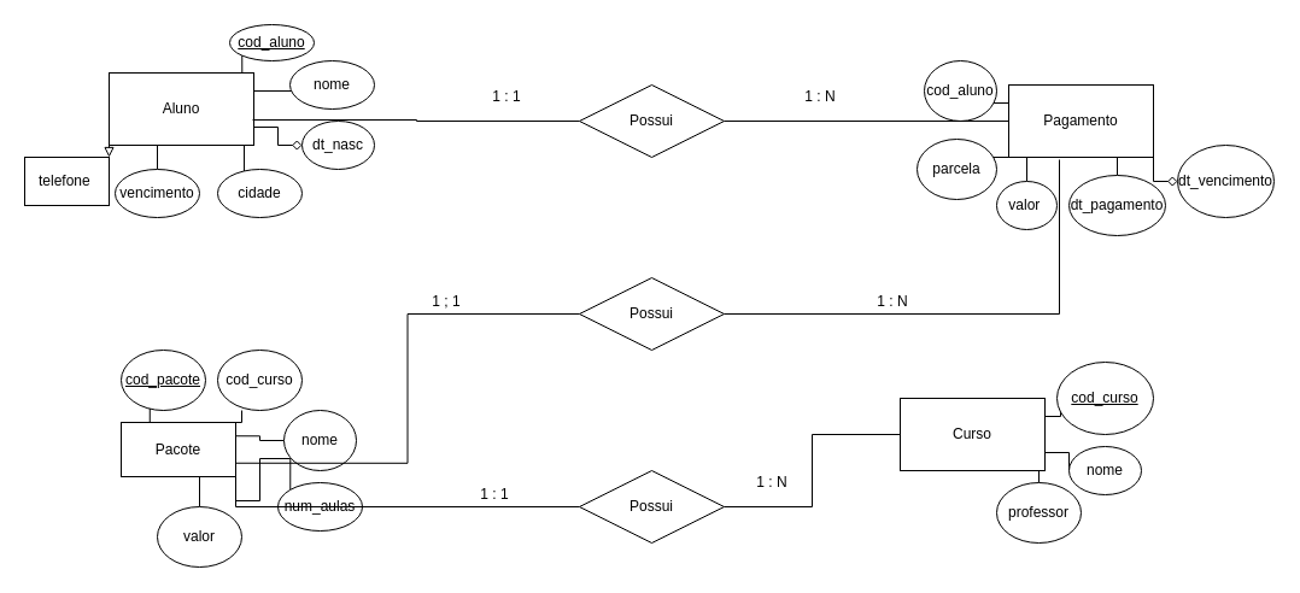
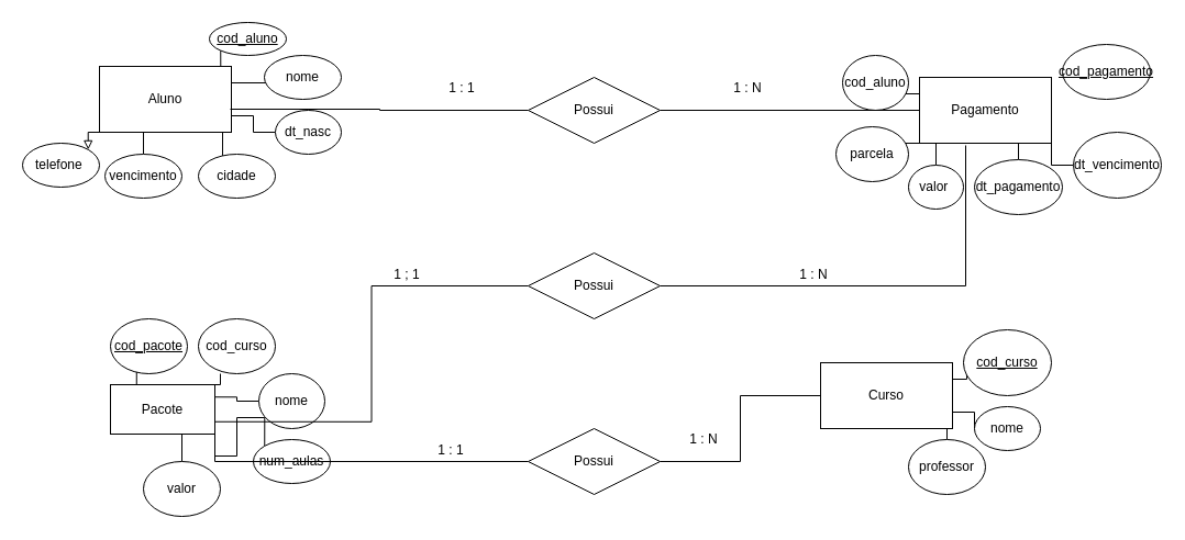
  <mxCell id="0" />
  <mxCell id="1" parent="0" />
  <mxCell id="2" style="edgeStyle=orthogonalEdgeStyle;rounded=0;orthogonalLoop=1;jettySize=auto;html=1;exitX=1;exitY=0;exitDx=0;exitDy=0;entryX=0;entryY=1;entryDx=0;entryDy=0;endArrow=none;endFill=0;" edge="1" parent="1" source="8" target="25"><mxGeometry relative="1" as="geometry" /></mxCell>
  <mxCell id="3" style="edgeStyle=orthogonalEdgeStyle;rounded=0;orthogonalLoop=1;jettySize=auto;html=1;exitX=1;exitY=0.25;exitDx=0;exitDy=0;entryX=0.143;entryY=0.625;entryDx=0;entryDy=0;entryPerimeter=0;endArrow=none;endFill=0;" edge="1" parent="1" source="8" target="26"><mxGeometry relative="1" as="geometry" /></mxCell>
- <mxCell id="4" style="edgeStyle=orthogonalEdgeStyle;rounded=0;orthogonalLoop=1;jettySize=auto;html=1;exitX=1;exitY=0.75;exitDx=0;exitDy=0;endArrow=diamond;endFill=0;" edge="1" parent="1" source="8" target="27"><mxGeometry relative="1" as="geometry" /></mxCell>
+ <mxCell id="4" style="edgeStyle=orthogonalEdgeStyle;rounded=0;orthogonalLoop=1;jettySize=auto;html=1;exitX=1;exitY=0.75;exitDx=0;exitDy=0;endArrow=none;endFill=0;" edge="1" parent="1" source="8" target="27"><mxGeometry relative="1" as="geometry" /></mxCell>
  <mxCell id="5" style="edgeStyle=orthogonalEdgeStyle;rounded=0;orthogonalLoop=1;jettySize=auto;html=1;exitX=1;exitY=1;exitDx=0;exitDy=0;entryX=0.314;entryY=0.05;entryDx=0;entryDy=0;entryPerimeter=0;endArrow=none;endFill=0;" edge="1" parent="1" source="8" target="30"><mxGeometry relative="1" as="geometry" /></mxCell>
  <mxCell id="6" style="edgeStyle=orthogonalEdgeStyle;rounded=0;orthogonalLoop=1;jettySize=auto;html=1;exitX=0.5;exitY=1;exitDx=0;exitDy=0;entryX=0.5;entryY=0;entryDx=0;entryDy=0;endArrow=none;endFill=0;" edge="1" parent="1" source="8" target="29"><mxGeometry relative="1" as="geometry" /></mxCell>
  <mxCell id="7" style="edgeStyle=orthogonalEdgeStyle;rounded=0;orthogonalLoop=1;jettySize=auto;html=1;exitX=0;exitY=1;exitDx=0;exitDy=0;entryX=1;entryY=0;entryDx=0;entryDy=0;endArrow=block;endFill=0;" edge="1" parent="1" source="8" target="28"><mxGeometry relative="1" as="geometry" /></mxCell>
  <mxCell id="8" value="Aluno" style="rounded=0;whiteSpace=wrap;html=1;" vertex="1" parent="1"><mxGeometry x="90" y="60" width="120" height="60" as="geometry" /></mxCell>
  <mxCell id="9" style="edgeStyle=orthogonalEdgeStyle;rounded=0;orthogonalLoop=1;jettySize=auto;html=1;exitX=1;exitY=0.25;exitDx=0;exitDy=0;entryX=0.038;entryY=0.667;entryDx=0;entryDy=0;entryPerimeter=0;endArrow=none;endFill=0;" edge="1" parent="1" source="12" target="44"><mxGeometry relative="1" as="geometry" /></mxCell>
  <mxCell id="10" style="edgeStyle=orthogonalEdgeStyle;rounded=0;orthogonalLoop=1;jettySize=auto;html=1;exitX=1;exitY=0.75;exitDx=0;exitDy=0;endArrow=none;endFill=0;" edge="1" parent="1" source="12" target="43"><mxGeometry relative="1" as="geometry" /></mxCell>
  <mxCell id="11" style="edgeStyle=orthogonalEdgeStyle;rounded=0;orthogonalLoop=1;jettySize=auto;html=1;exitX=0.75;exitY=1;exitDx=0;exitDy=0;entryX=0.5;entryY=0;entryDx=0;entryDy=0;endArrow=none;endFill=0;" edge="1" parent="1" source="12" target="42"><mxGeometry relative="1" as="geometry" /></mxCell>
  <mxCell id="12" value="Curso" style="rounded=0;whiteSpace=wrap;html=1;" vertex="1" parent="1"><mxGeometry x="746" y="330" width="120" height="60" as="geometry" /></mxCell>
  <mxCell id="13" style="edgeStyle=orthogonalEdgeStyle;rounded=0;orthogonalLoop=1;jettySize=auto;html=1;exitX=0.25;exitY=0;exitDx=0;exitDy=0;endArrow=none;endFill=0;" edge="1" parent="1" source="18" target="40"><mxGeometry relative="1" as="geometry" /></mxCell>
  <mxCell id="14" style="edgeStyle=orthogonalEdgeStyle;rounded=0;orthogonalLoop=1;jettySize=auto;html=1;exitX=0.75;exitY=0;exitDx=0;exitDy=0;entryX=0.286;entryY=1;entryDx=0;entryDy=0;entryPerimeter=0;endArrow=none;endFill=0;" edge="1" parent="1" source="18" target="39"><mxGeometry relative="1" as="geometry" /></mxCell>
  <mxCell id="15" style="edgeStyle=orthogonalEdgeStyle;rounded=0;orthogonalLoop=1;jettySize=auto;html=1;exitX=1;exitY=0.25;exitDx=0;exitDy=0;entryX=0;entryY=0.5;entryDx=0;entryDy=0;endArrow=none;endFill=0;" edge="1" parent="1" source="18" target="38"><mxGeometry relative="1" as="geometry" /></mxCell>
  <mxCell id="16" style="edgeStyle=orthogonalEdgeStyle;rounded=0;orthogonalLoop=1;jettySize=auto;html=1;exitX=1;exitY=1;exitDx=0;exitDy=0;entryX=0;entryY=0;entryDx=0;entryDy=0;endArrow=none;endFill=0;" edge="1" parent="1" source="18" target="37"><mxGeometry relative="1" as="geometry" /></mxCell>
  <mxCell id="17" style="edgeStyle=orthogonalEdgeStyle;rounded=0;orthogonalLoop=1;jettySize=auto;html=1;exitX=0.5;exitY=1;exitDx=0;exitDy=0;entryX=0.5;entryY=0;entryDx=0;entryDy=0;endArrow=none;endFill=0;" edge="1" parent="1" source="18" target="41"><mxGeometry relative="1" as="geometry" /></mxCell>
  <mxCell id="18" value="Pacote" style="rounded=0;whiteSpace=wrap;html=1;" vertex="1" parent="1"><mxGeometry x="100" y="350" width="95" height="45" as="geometry" /></mxCell>
  <mxCell id="19" style="edgeStyle=orthogonalEdgeStyle;rounded=0;orthogonalLoop=1;jettySize=auto;html=1;exitX=0;exitY=0.25;exitDx=0;exitDy=0;endArrow=none;endFill=0;" edge="1" parent="1" source="24" target="36"><mxGeometry relative="1" as="geometry" /></mxCell>
  <mxCell id="20" style="edgeStyle=orthogonalEdgeStyle;rounded=0;orthogonalLoop=1;jettySize=auto;html=1;exitX=0;exitY=1;exitDx=0;exitDy=0;entryX=1;entryY=0;entryDx=0;entryDy=0;endArrow=none;endFill=0;" edge="1" parent="1" source="24" target="32"><mxGeometry relative="1" as="geometry" /></mxCell>
  <mxCell id="21" style="edgeStyle=orthogonalEdgeStyle;rounded=0;orthogonalLoop=1;jettySize=auto;html=1;exitX=0.25;exitY=1;exitDx=0;exitDy=0;entryX=0.5;entryY=0;entryDx=0;entryDy=0;endArrow=none;endFill=0;" edge="1" parent="1" source="24" target="31"><mxGeometry relative="1" as="geometry" /></mxCell>
  <mxCell id="22" style="edgeStyle=orthogonalEdgeStyle;rounded=0;orthogonalLoop=1;jettySize=auto;html=1;exitX=0.75;exitY=1;exitDx=0;exitDy=0;entryX=0.5;entryY=0;entryDx=0;entryDy=0;endArrow=none;endFill=0;" edge="1" parent="1" source="24" target="34"><mxGeometry relative="1" as="geometry" /></mxCell>
- <mxCell id="23" style="edgeStyle=orthogonalEdgeStyle;rounded=0;orthogonalLoop=1;jettySize=auto;html=1;exitX=1;exitY=1;exitDx=0;exitDy=0;endArrow=diamond;endFill=0;" edge="1" parent="1" source="24" target="35"><mxGeometry relative="1" as="geometry" /></mxCell>
+ <mxCell id="23" style="edgeStyle=orthogonalEdgeStyle;rounded=0;orthogonalLoop=1;jettySize=auto;html=1;exitX=1;exitY=1;exitDx=0;exitDy=0;endArrow=none;endFill=0;" edge="1" parent="1" source="24" target="35"><mxGeometry relative="1" as="geometry" /></mxCell>
  <mxCell id="24" value="Pagamento" style="rounded=0;whiteSpace=wrap;html=1;" vertex="1" parent="1"><mxGeometry x="836" y="70" width="120" height="60" as="geometry" /></mxCell>
  <mxCell id="25" value="&lt;u&gt;cod_aluno&lt;/u&gt;" style="ellipse;whiteSpace=wrap;html=1;" vertex="1" parent="1"><mxGeometry x="190" y="20" width="70" height="30" as="geometry" /></mxCell>
  <mxCell id="26" value="nome" style="ellipse;whiteSpace=wrap;html=1;" vertex="1" parent="1"><mxGeometry x="240" y="50" width="70" height="40" as="geometry" /></mxCell>
  <mxCell id="27" value="dt_nasc" style="ellipse;whiteSpace=wrap;html=1;" vertex="1" parent="1"><mxGeometry x="250" y="100" width="60" height="40" as="geometry" /></mxCell>
- <mxCell id="28" value="telefone&amp;nbsp;" style="whiteSpace=wrap;html=1;rounded=0;" vertex="1" parent="1"><mxGeometry x="20" y="130" width="70" height="40" as="geometry" /></mxCell>
+ <mxCell id="28" value="telefone&amp;nbsp;" style="ellipse;whiteSpace=wrap;html=1;" vertex="1" parent="1"><mxGeometry x="20" y="130" width="70" height="40" as="geometry" /></mxCell>
  <mxCell id="29" value="vencimento" style="ellipse;whiteSpace=wrap;html=1;" vertex="1" parent="1"><mxGeometry x="95" y="140" width="70" height="40" as="geometry" /></mxCell>
  <mxCell id="30" value="cidade" style="ellipse;whiteSpace=wrap;html=1;" vertex="1" parent="1"><mxGeometry x="180" y="140" width="70" height="40" as="geometry" /></mxCell>
  <mxCell id="31" value="valor&amp;nbsp;" style="ellipse;whiteSpace=wrap;html=1;" vertex="1" parent="1"><mxGeometry x="826" y="150" width="50" height="40" as="geometry" /></mxCell>
  <mxCell id="32" value="parcela" style="ellipse;whiteSpace=wrap;html=1;" vertex="1" parent="1"><mxGeometry x="760" y="115" width="66" height="50" as="geometry" /></mxCell>
+ <mxCell id="33" value="&lt;u&gt;cod_pagamento&lt;/u&gt;" style="ellipse;whiteSpace=wrap;html=1;" vertex="1" parent="1"><mxGeometry x="966" y="40" width="80" height="50" as="geometry" /></mxCell>
  <mxCell id="34" value="dt_pagamento" style="ellipse;whiteSpace=wrap;html=1;" vertex="1" parent="1"><mxGeometry x="886" y="145" width="80" height="50" as="geometry" /></mxCell>
  <mxCell id="35" value="dt_vencimento" style="ellipse;whiteSpace=wrap;html=1;" vertex="1" parent="1"><mxGeometry x="976" y="120" width="80" height="60" as="geometry" /></mxCell>
  <mxCell id="36" value="cod_aluno" style="ellipse;whiteSpace=wrap;html=1;" vertex="1" parent="1"><mxGeometry x="766" y="50" width="60" height="50" as="geometry" /></mxCell>
  <mxCell id="37" value="num_aulas" style="ellipse;whiteSpace=wrap;html=1;" vertex="1" parent="1"><mxGeometry x="230" y="400" width="70" height="40" as="geometry" /></mxCell>
  <mxCell id="38" value="nome" style="ellipse;whiteSpace=wrap;html=1;" vertex="1" parent="1"><mxGeometry x="235" y="340" width="60" height="50" as="geometry" /></mxCell>
  <mxCell id="39" value="cod_curso" style="ellipse;whiteSpace=wrap;html=1;" vertex="1" parent="1"><mxGeometry x="180" y="290" width="70" height="50" as="geometry" /></mxCell>
  <mxCell id="40" value="&lt;u&gt;cod_pacote&lt;/u&gt;" style="ellipse;whiteSpace=wrap;html=1;" vertex="1" parent="1"><mxGeometry x="100" y="290" width="70" height="50" as="geometry" /></mxCell>
  <mxCell id="41" value="valor" style="ellipse;whiteSpace=wrap;html=1;" vertex="1" parent="1"><mxGeometry x="130" y="420" width="70" height="50" as="geometry" /></mxCell>
  <mxCell id="42" value="professor" style="ellipse;whiteSpace=wrap;html=1;" vertex="1" parent="1"><mxGeometry x="826" y="400" width="70" height="50" as="geometry" /></mxCell>
  <mxCell id="43" value="nome" style="ellipse;whiteSpace=wrap;html=1;" vertex="1" parent="1"><mxGeometry x="886" y="370" width="60" height="40" as="geometry" /></mxCell>
  <mxCell id="44" value="&lt;u&gt;cod_curso&lt;/u&gt;" style="ellipse;whiteSpace=wrap;html=1;" vertex="1" parent="1"><mxGeometry x="876" y="300" width="80" height="60" as="geometry" /></mxCell>
  <mxCell id="45" style="edgeStyle=orthogonalEdgeStyle;rounded=0;orthogonalLoop=1;jettySize=auto;html=1;exitX=0;exitY=0.5;exitDx=0;exitDy=0;entryX=0.992;entryY=0.65;entryDx=0;entryDy=0;entryPerimeter=0;endArrow=none;endFill=0;" edge="1" parent="1" source="47" target="8"><mxGeometry relative="1" as="geometry" /></mxCell>
  <mxCell id="46" style="edgeStyle=orthogonalEdgeStyle;rounded=0;orthogonalLoop=1;jettySize=auto;html=1;exitX=1;exitY=0.5;exitDx=0;exitDy=0;endArrow=none;endFill=0;" edge="1" parent="1" source="47" target="24"><mxGeometry relative="1" as="geometry" /></mxCell>
  <mxCell id="47" value="Possui" style="shape=rhombus;perimeter=rhombusPerimeter;whiteSpace=wrap;html=1;align=center;" vertex="1" parent="1"><mxGeometry x="480" y="70" width="120" height="60" as="geometry" /></mxCell>
  <mxCell id="48" value="1 : 1" style="text;html=1;strokeColor=none;fillColor=none;align=center;verticalAlign=middle;whiteSpace=wrap;rounded=0;" vertex="1" parent="1"><mxGeometry x="400" y="70" width="40" height="20" as="geometry" /></mxCell>
  <mxCell id="49" value="1 : N" style="text;html=1;strokeColor=none;fillColor=none;align=center;verticalAlign=middle;whiteSpace=wrap;rounded=0;" vertex="1" parent="1"><mxGeometry x="660" y="70" width="40" height="20" as="geometry" /></mxCell>
  <mxCell id="50" style="edgeStyle=orthogonalEdgeStyle;rounded=0;orthogonalLoop=1;jettySize=auto;html=1;exitX=1;exitY=0.5;exitDx=0;exitDy=0;entryX=0.35;entryY=1.033;entryDx=0;entryDy=0;entryPerimeter=0;endArrow=none;endFill=0;" edge="1" parent="1" source="52" target="24"><mxGeometry relative="1" as="geometry" /></mxCell>
  <mxCell id="51" style="edgeStyle=orthogonalEdgeStyle;rounded=0;orthogonalLoop=1;jettySize=auto;html=1;exitX=0;exitY=0.5;exitDx=0;exitDy=0;entryX=1;entryY=0.75;entryDx=0;entryDy=0;endArrow=none;endFill=0;" edge="1" parent="1" source="52" target="18"><mxGeometry relative="1" as="geometry" /></mxCell>
  <mxCell id="52" value="Possui" style="shape=rhombus;perimeter=rhombusPerimeter;whiteSpace=wrap;html=1;align=center;" vertex="1" parent="1"><mxGeometry x="480" y="230" width="120" height="60" as="geometry" /></mxCell>
  <mxCell id="53" value="1 : N" style="text;html=1;strokeColor=none;fillColor=none;align=center;verticalAlign=middle;whiteSpace=wrap;rounded=0;" vertex="1" parent="1"><mxGeometry x="720" y="240" width="40" height="20" as="geometry" /></mxCell>
  <mxCell id="54" value="1 ; 1" style="text;html=1;strokeColor=none;fillColor=none;align=center;verticalAlign=middle;whiteSpace=wrap;rounded=0;" vertex="1" parent="1"><mxGeometry x="350" y="240" width="40" height="20" as="geometry" /></mxCell>
  <mxCell id="55" style="edgeStyle=orthogonalEdgeStyle;rounded=0;orthogonalLoop=1;jettySize=auto;html=1;exitX=1;exitY=0.5;exitDx=0;exitDy=0;endArrow=none;endFill=0;" edge="1" parent="1" source="57" target="12"><mxGeometry relative="1" as="geometry" /></mxCell>
  <mxCell id="56" style="edgeStyle=orthogonalEdgeStyle;rounded=0;orthogonalLoop=1;jettySize=auto;html=1;exitX=0;exitY=0.5;exitDx=0;exitDy=0;entryX=1;entryY=1;entryDx=0;entryDy=0;endArrow=none;endFill=0;" edge="1" parent="1" source="57" target="18"><mxGeometry relative="1" as="geometry" /></mxCell>
  <mxCell id="57" value="Possui" style="shape=rhombus;perimeter=rhombusPerimeter;whiteSpace=wrap;html=1;align=center;" vertex="1" parent="1"><mxGeometry x="480" y="390" width="120" height="60" as="geometry" /></mxCell>
  <mxCell id="58" value="1 : N" style="text;html=1;strokeColor=none;fillColor=none;align=center;verticalAlign=middle;whiteSpace=wrap;rounded=0;" vertex="1" parent="1"><mxGeometry x="620" y="390" width="40" height="20" as="geometry" /></mxCell>
  <mxCell id="59" value="1 : 1" style="text;html=1;strokeColor=none;fillColor=none;align=center;verticalAlign=middle;whiteSpace=wrap;rounded=0;" vertex="1" parent="1"><mxGeometry x="390" y="400" width="40" height="20" as="geometry" /></mxCell>
